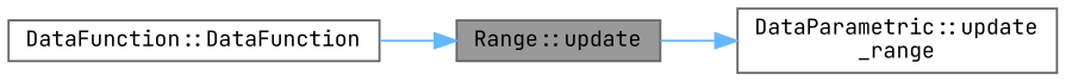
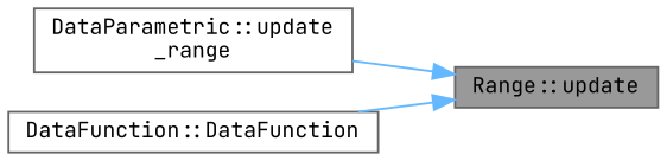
  digraph {
    fontname="JetBrains Mono"
    rankdir=RL
    node [color=grey40 fillcolor=white fontname="JetBrains Mono" fontsize=10 shape=box style=filled]
    edge [color=steelblue1 dir=back fontname="JetBrains Mono" fontsize=10 labelfontname=Helvetica labelfontsize=10 style=solid]
    n1 [color=gray40 fillcolor=grey60 fontcolor=black height=0.2 label="Range::update" width=0.4]
    n2 [height=0.2 label="DataParametric::update\l_range" width=0.4]
    n3 [height=0.2 label="DataFunction::DataFunction" width=0.4]
-   n2 -> n1
+   n1 -> n2
    n1 -> n3
  }
